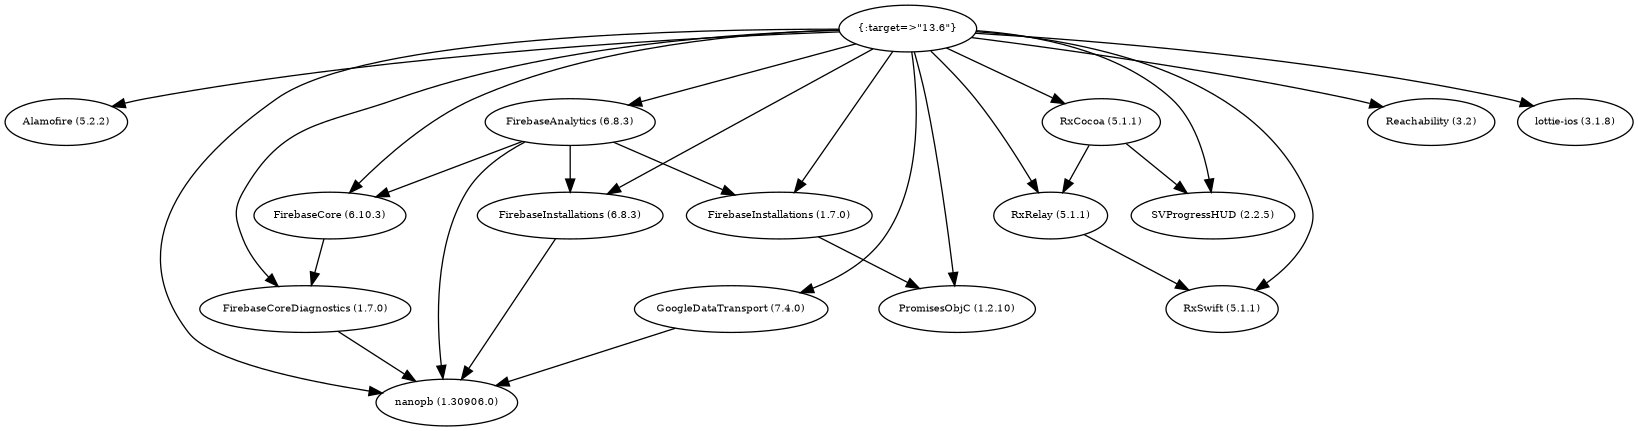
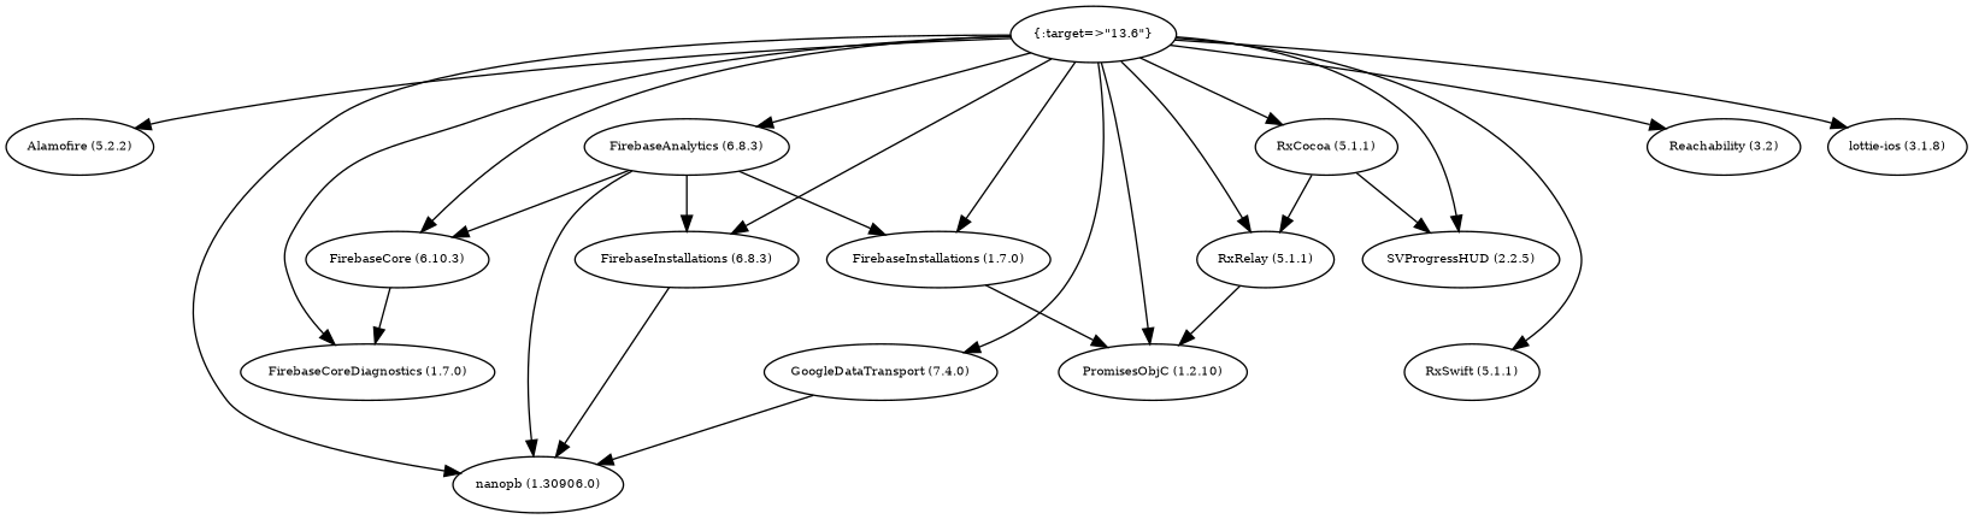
  digraph {
    node [fontsize=8]
    edge [fontsize=8]
    n1 [label="{:target=>\"13.6\"}"]
    n2 [label="Alamofire (5.2.2)"]
    n3 [label="FirebaseAnalytics (6.8.3)"]
    n4 [label="FirebaseCore (6.10.3)"]
    n5 [label="FirebaseCoreDiagnostics (1.7.0)"]
    n6 [label="GoogleDataTransport (7.4.0)"]
    n7 [label="nanopb (1.30906.0)"]
    n8 [label="FirebaseInstallations (1.7.0)"]
    n9 [label="PromisesObjC (1.2.10)"]
    n10 [label="FirebaseInstallations (6.8.3)"]
    n11 [label="Reachability (3.2)"]
    n12 [label="RxCocoa (5.1.1)"]
    n13 [label="RxSwift (5.1.1)"]
    n14 [label="RxRelay (5.1.1)"]
    n15 [label="SVProgressHUD (2.2.5)"]
    n16 [label="lottie-ios (3.1.8)"]
    n1 -> n2
    n1 -> n3
    n1 -> n4
    n1 -> n5
    n1 -> n6
    n1 -> n7
    n1 -> n8
    n1 -> n9
    n1 -> n10
    n1 -> n11
    n1 -> n12
    n1 -> n13
    n1 -> n14
    n1 -> n15
    n1 -> n16
    n3 -> n4
    n3 -> n7
    n3 -> n8
    n3 -> n10
    n4 -> n5
-   n5 -> n7
    n6 -> n7
    n8 -> n9
    n10 -> n7
    n12 -> n14
    n12 -> n15
-   n14 -> n13
+   n14 -> n9
  }
